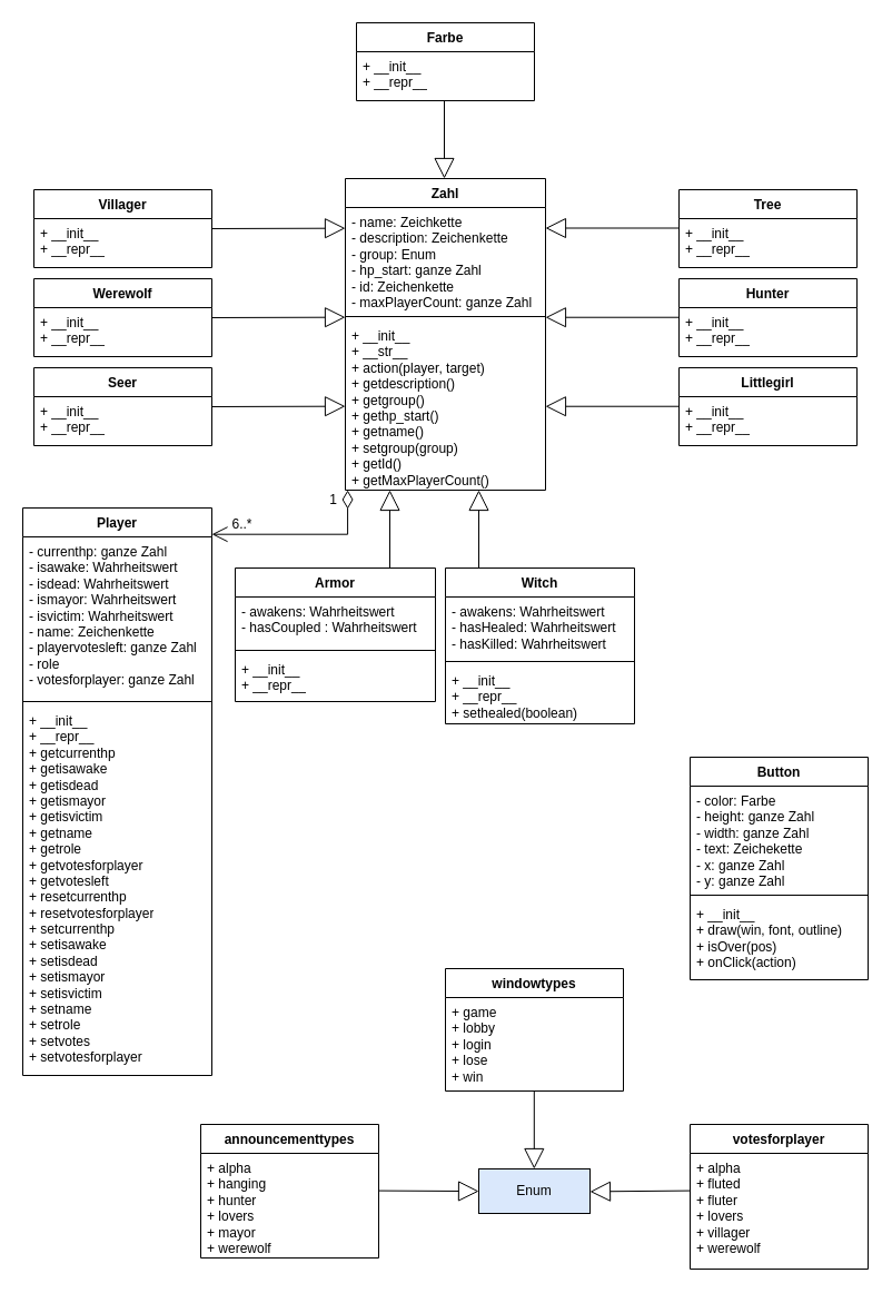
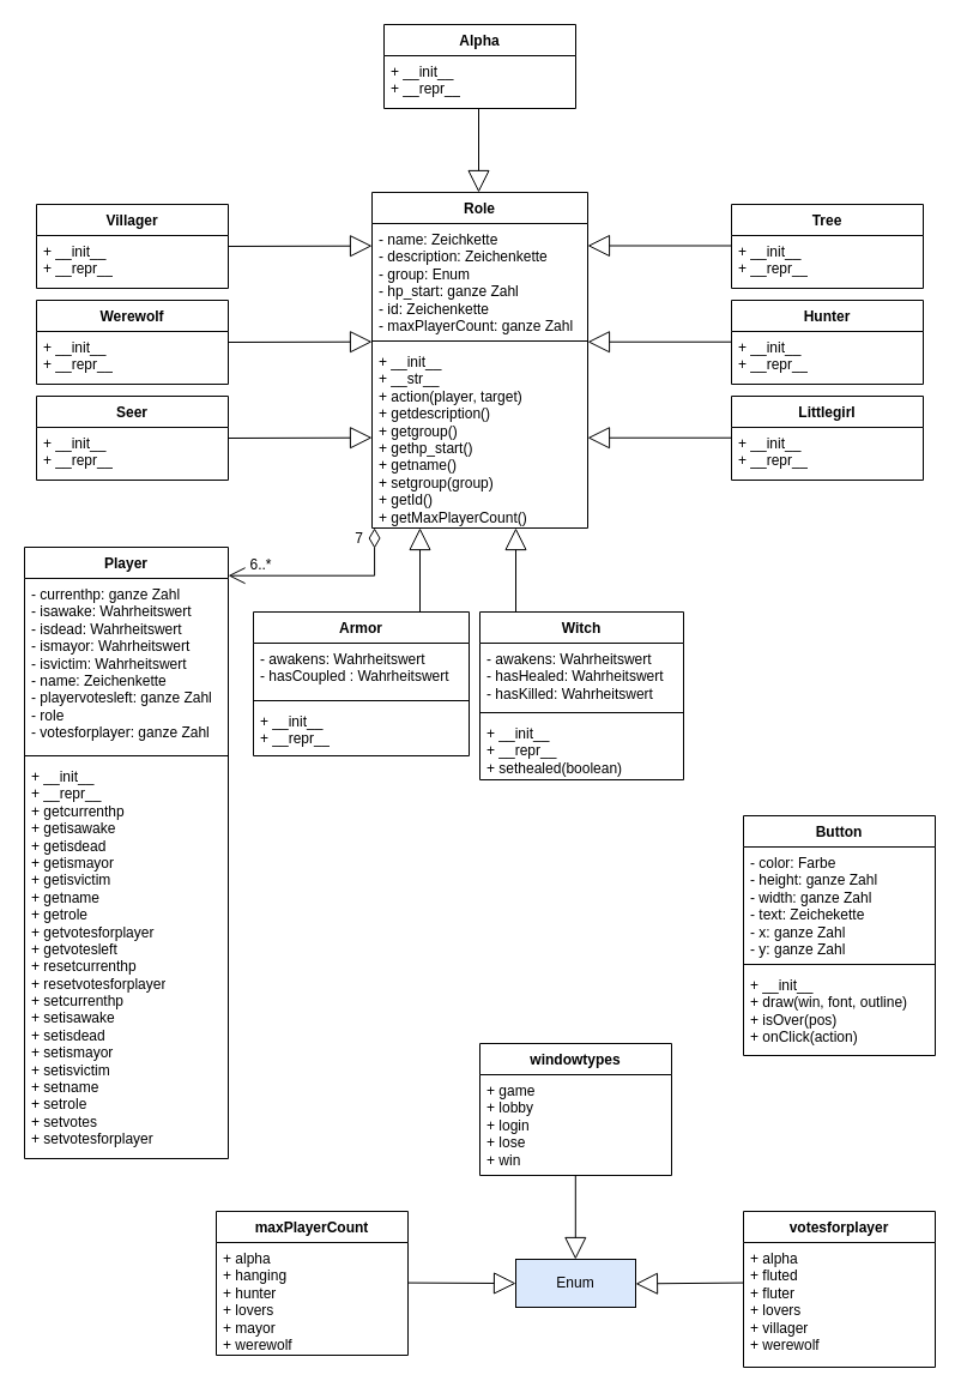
  <mxCell id="0" />
  <mxCell id="1" parent="0" />
- <mxCell id="2" value="Zahl" style="swimlane;fontStyle=1;align=center;verticalAlign=top;childLayout=stackLayout;horizontal=1;startSize=26;horizontalStack=0;resizeParent=1;resizeParentMax=0;resizeLast=0;collapsible=1;marginBottom=0;whiteSpace=wrap;html=1;" parent="1" vertex="1"><mxGeometry x="310" y="160" width="180" height="280" as="geometry" /></mxCell>
+ <mxCell id="2" value="Role" style="swimlane;fontStyle=1;align=center;verticalAlign=top;childLayout=stackLayout;horizontal=1;startSize=26;horizontalStack=0;resizeParent=1;resizeParentMax=0;resizeLast=0;collapsible=1;marginBottom=0;whiteSpace=wrap;html=1;" parent="1" vertex="1"><mxGeometry x="310" y="160" width="180" height="280" as="geometry" /></mxCell>
  <mxCell id="3" value="&lt;div&gt;- name: Zeichkette&lt;/div&gt;- description: Zeichenkette&lt;br&gt;- group: Enum&lt;br&gt;- hp_start: ganze Zahl&lt;div&gt;- id: Zeichenkette&lt;/div&gt;&lt;div&gt;- maxPlayerCount: ganze Zahl&lt;div&gt;&lt;br&gt;&lt;/div&gt;&lt;/div&gt;" style="text;strokeColor=none;fillColor=none;align=left;verticalAlign=top;spacingLeft=4;spacingRight=4;overflow=hidden;rotatable=0;points=[[0,0.5],[1,0.5]];portConstraint=eastwest;whiteSpace=wrap;html=1;" parent="2" vertex="1"><mxGeometry y="26" width="180" height="94" as="geometry" /></mxCell>
  <mxCell id="4" value="" style="line;strokeWidth=1;fillColor=none;align=left;verticalAlign=middle;spacingTop=-1;spacingLeft=3;spacingRight=3;rotatable=0;labelPosition=right;points=[];portConstraint=eastwest;strokeColor=inherit;" parent="2" vertex="1"><mxGeometry y="120" width="180" height="8" as="geometry" /></mxCell>
  <mxCell id="5" value="+ __init__&lt;br&gt;+ __str__&lt;br&gt;+ action(player, target)&lt;br&gt;+ getdescription()&lt;br&gt;+ getgroup()&lt;br&gt;+ gethp_start()&lt;br&gt;+ getname()&lt;br&gt;+ setgroup(group)&lt;div&gt;+ getId()&lt;/div&gt;&lt;div&gt;+ getMaxPlayerCount()&lt;/div&gt;" style="text;strokeColor=none;fillColor=none;align=left;verticalAlign=top;spacingLeft=4;spacingRight=4;overflow=hidden;rotatable=0;points=[[0,0.5],[1,0.5]];portConstraint=eastwest;whiteSpace=wrap;html=1;" parent="2" vertex="1"><mxGeometry y="128" width="180" height="152" as="geometry" /></mxCell>
  <mxCell id="6" value="Player" style="swimlane;fontStyle=1;align=center;verticalAlign=top;childLayout=stackLayout;horizontal=1;startSize=26;horizontalStack=0;resizeParent=1;resizeParentMax=0;resizeLast=0;collapsible=1;marginBottom=0;whiteSpace=wrap;html=1;" parent="1" vertex="1"><mxGeometry x="20" y="456" width="170" height="510" as="geometry" /></mxCell>
  <mxCell id="7" value="- currenthp: ganze Zahl&lt;br&gt;- isawake: Wahrheitswert&lt;br&gt;- isdead: Wahrheitswert&lt;br&gt;- ismayor: Wahrheitswert&lt;br&gt;- isvictim: Wahrheitswert&lt;br&gt;- name: Zeichenkette&lt;br&gt;- playervotesleft: ganze Zahl&lt;br&gt;- role&lt;br&gt;- votesforplayer: ganze Zahl" style="text;strokeColor=none;fillColor=none;align=left;verticalAlign=top;spacingLeft=4;spacingRight=4;overflow=hidden;rotatable=0;points=[[0,0.5],[1,0.5]];portConstraint=eastwest;whiteSpace=wrap;html=1;" parent="6" vertex="1"><mxGeometry y="26" width="170" height="144" as="geometry" /></mxCell>
  <mxCell id="8" value="" style="line;strokeWidth=1;fillColor=none;align=left;verticalAlign=middle;spacingTop=-1;spacingLeft=3;spacingRight=3;rotatable=0;labelPosition=right;points=[];portConstraint=eastwest;strokeColor=inherit;" parent="6" vertex="1"><mxGeometry y="170" width="170" height="8" as="geometry" /></mxCell>
  <mxCell id="9" value="+ __init__&lt;br&gt;+ __repr__&lt;br&gt;+ getcurrenthp&lt;br&gt;+ getisawake&lt;br&gt;+ getisdead&lt;br&gt;+ getismayor&lt;br&gt;+ getisvictim&lt;br&gt;+ getname&lt;br&gt;+ getrole&lt;br&gt;+ getvotesforplayer&lt;br&gt;+ getvotesleft&lt;br&gt;+ resetcurrenthp&lt;br&gt;+ resetvotesforplayer&lt;br&gt;+ setcurrenthp&lt;br&gt;+ setisawake&lt;br&gt;+ setisdead&lt;br&gt;+ setismayor&lt;br&gt;+ setisvictim&lt;br&gt;+ setname&lt;br&gt;+ setrole&lt;br&gt;+ setvotes&lt;br&gt;+ setvotesforplayer" style="text;strokeColor=none;fillColor=none;align=left;verticalAlign=top;spacingLeft=4;spacingRight=4;overflow=hidden;rotatable=0;points=[[0,0.5],[1,0.5]];portConstraint=eastwest;whiteSpace=wrap;html=1;" parent="6" vertex="1"><mxGeometry y="178" width="170" height="332" as="geometry" /></mxCell>
  <mxCell id="10" value="Button" style="swimlane;fontStyle=1;align=center;verticalAlign=top;childLayout=stackLayout;horizontal=1;startSize=26;horizontalStack=0;resizeParent=1;resizeParentMax=0;resizeLast=0;collapsible=1;marginBottom=0;whiteSpace=wrap;html=1;" parent="1" vertex="1"><mxGeometry x="620" y="680" width="160" height="200" as="geometry" /></mxCell>
  <mxCell id="11" value="- color: Farbe&lt;br&gt;- height: ganze Zahl&lt;br&gt;- width: ganze Zahl&lt;div&gt;- text: Zeichekette&lt;br&gt;- x: ganze Zahl&lt;br&gt;- y: ganze Zahl&lt;/div&gt;" style="text;strokeColor=none;fillColor=none;align=left;verticalAlign=top;spacingLeft=4;spacingRight=4;overflow=hidden;rotatable=0;points=[[0,0.5],[1,0.5]];portConstraint=eastwest;whiteSpace=wrap;html=1;" parent="10" vertex="1"><mxGeometry y="26" width="160" height="94" as="geometry" /></mxCell>
  <mxCell id="12" value="" style="line;strokeWidth=1;fillColor=none;align=left;verticalAlign=middle;spacingTop=-1;spacingLeft=3;spacingRight=3;rotatable=0;labelPosition=right;points=[];portConstraint=eastwest;strokeColor=inherit;" parent="10" vertex="1"><mxGeometry y="120" width="160" height="8" as="geometry" /></mxCell>
  <mxCell id="13" value="+ __init__&lt;br&gt;+ draw(win, font, outline)&lt;br&gt;+ isOver(pos)&lt;br&gt;+ onClick(action)" style="text;strokeColor=none;fillColor=none;align=left;verticalAlign=top;spacingLeft=4;spacingRight=4;overflow=hidden;rotatable=0;points=[[0,0.5],[1,0.5]];portConstraint=eastwest;whiteSpace=wrap;html=1;" parent="10" vertex="1"><mxGeometry y="128" width="160" height="72" as="geometry" /></mxCell>
- <mxCell id="14" value="announcementtypes" style="swimlane;fontStyle=1;align=center;verticalAlign=top;childLayout=stackLayout;horizontal=1;startSize=26;horizontalStack=0;resizeParent=1;resizeParentMax=0;resizeLast=0;collapsible=1;marginBottom=0;whiteSpace=wrap;html=1;" parent="1" vertex="1"><mxGeometry x="180" y="1010" width="160" height="120" as="geometry" /></mxCell>
+ <mxCell id="14" value="maxPlayerCount" style="swimlane;fontStyle=1;align=center;verticalAlign=top;childLayout=stackLayout;horizontal=1;startSize=26;horizontalStack=0;resizeParent=1;resizeParentMax=0;resizeLast=0;collapsible=1;marginBottom=0;whiteSpace=wrap;html=1;" parent="1" vertex="1"><mxGeometry x="180" y="1010" width="160" height="120" as="geometry" /></mxCell>
  <mxCell id="15" value="+ alpha&lt;br&gt;+ hanging&lt;br&gt;+ hunter&lt;br&gt;+ lovers&lt;br&gt;+ mayor&lt;br&gt;+ werewolf" style="text;strokeColor=none;fillColor=none;align=left;verticalAlign=top;spacingLeft=4;spacingRight=4;overflow=hidden;rotatable=0;points=[[0,0.5],[1,0.5]];portConstraint=eastwest;whiteSpace=wrap;html=1;" parent="14" vertex="1"><mxGeometry y="26" width="160" height="94" as="geometry" /></mxCell>
  <mxCell id="16" value="windowtypes" style="swimlane;fontStyle=1;align=center;verticalAlign=top;childLayout=stackLayout;horizontal=1;startSize=26;horizontalStack=0;resizeParent=1;resizeParentMax=0;resizeLast=0;collapsible=1;marginBottom=0;whiteSpace=wrap;html=1;" parent="1" vertex="1"><mxGeometry x="400" y="870" width="160" height="110" as="geometry" /></mxCell>
  <mxCell id="17" value="+ game&lt;br&gt;+ lobby&lt;br&gt;+ login&lt;br&gt;+ lose&lt;br&gt;+ win" style="text;strokeColor=none;fillColor=none;align=left;verticalAlign=top;spacingLeft=4;spacingRight=4;overflow=hidden;rotatable=0;points=[[0,0.5],[1,0.5]];portConstraint=eastwest;whiteSpace=wrap;html=1;" parent="16" vertex="1"><mxGeometry y="26" width="160" height="84" as="geometry" /></mxCell>
  <mxCell id="18" value="votesforplayer" style="swimlane;fontStyle=1;align=center;verticalAlign=top;childLayout=stackLayout;horizontal=1;startSize=26;horizontalStack=0;resizeParent=1;resizeParentMax=0;resizeLast=0;collapsible=1;marginBottom=0;whiteSpace=wrap;html=1;" parent="1" vertex="1"><mxGeometry x="620" y="1010" width="160" height="130" as="geometry" /></mxCell>
  <mxCell id="19" value="+ alpha&lt;br&gt;+ fluted&lt;br&gt;+ fluter&lt;br&gt;+ lovers&lt;br&gt;+ villager&lt;br&gt;+ werewolf" style="text;strokeColor=none;fillColor=none;align=left;verticalAlign=top;spacingLeft=4;spacingRight=4;overflow=hidden;rotatable=0;points=[[0,0.5],[1,0.5]];portConstraint=eastwest;whiteSpace=wrap;html=1;" parent="18" vertex="1"><mxGeometry y="26" width="160" height="104" as="geometry" /></mxCell>
  <mxCell id="20" value="Enum" style="html=1;whiteSpace=wrap;fillColor=#dae8fc;" parent="1" vertex="1"><mxGeometry x="430" y="1050" width="100" height="40" as="geometry" /></mxCell>
  <mxCell id="21" value="Hunter" style="swimlane;fontStyle=1;align=center;verticalAlign=top;childLayout=stackLayout;horizontal=1;startSize=26;horizontalStack=0;resizeParent=1;resizeParentMax=0;resizeLast=0;collapsible=1;marginBottom=0;whiteSpace=wrap;html=1;" parent="1" vertex="1"><mxGeometry x="610" y="250" width="160" height="70" as="geometry" /></mxCell>
  <mxCell id="22" value="+ __init__&lt;br&gt;+ __repr__" style="text;strokeColor=none;fillColor=none;align=left;verticalAlign=top;spacingLeft=4;spacingRight=4;overflow=hidden;rotatable=0;points=[[0,0.5],[1,0.5]];portConstraint=eastwest;whiteSpace=wrap;html=1;" parent="21" vertex="1"><mxGeometry y="26" width="160" height="44" as="geometry" /></mxCell>
  <mxCell id="23" value="Werewolf" style="swimlane;fontStyle=1;align=center;verticalAlign=top;childLayout=stackLayout;horizontal=1;startSize=26;horizontalStack=0;resizeParent=1;resizeParentMax=0;resizeLast=0;collapsible=1;marginBottom=0;whiteSpace=wrap;html=1;" parent="1" vertex="1"><mxGeometry x="30" y="250" width="160" height="70" as="geometry" /></mxCell>
  <mxCell id="24" value="+ __init__&lt;br&gt;+ __repr__" style="text;strokeColor=none;fillColor=none;align=left;verticalAlign=top;spacingLeft=4;spacingRight=4;overflow=hidden;rotatable=0;points=[[0,0.5],[1,0.5]];portConstraint=eastwest;whiteSpace=wrap;html=1;" parent="23" vertex="1"><mxGeometry y="26" width="160" height="44" as="geometry" /></mxCell>
- <mxCell id="25" value="Farbe" style="swimlane;fontStyle=1;align=center;verticalAlign=top;childLayout=stackLayout;horizontal=1;startSize=26;horizontalStack=0;resizeParent=1;resizeParentMax=0;resizeLast=0;collapsible=1;marginBottom=0;whiteSpace=wrap;html=1;" parent="1" vertex="1"><mxGeometry x="320" y="20" width="160" height="70" as="geometry" /></mxCell>
+ <mxCell id="25" value="Alpha" style="swimlane;fontStyle=1;align=center;verticalAlign=top;childLayout=stackLayout;horizontal=1;startSize=26;horizontalStack=0;resizeParent=1;resizeParentMax=0;resizeLast=0;collapsible=1;marginBottom=0;whiteSpace=wrap;html=1;" parent="1" vertex="1"><mxGeometry x="320" y="20" width="160" height="70" as="geometry" /></mxCell>
  <mxCell id="26" value="+ __init__&lt;br&gt;+ __repr__" style="text;strokeColor=none;fillColor=none;align=left;verticalAlign=top;spacingLeft=4;spacingRight=4;overflow=hidden;rotatable=0;points=[[0,0.5],[1,0.5]];portConstraint=eastwest;whiteSpace=wrap;html=1;" parent="25" vertex="1"><mxGeometry y="26" width="160" height="44" as="geometry" /></mxCell>
  <mxCell id="27" value="Villager" style="swimlane;fontStyle=1;align=center;verticalAlign=top;childLayout=stackLayout;horizontal=1;startSize=26;horizontalStack=0;resizeParent=1;resizeParentMax=0;resizeLast=0;collapsible=1;marginBottom=0;whiteSpace=wrap;html=1;" parent="1" vertex="1"><mxGeometry x="30" y="170" width="160" height="70" as="geometry" /></mxCell>
  <mxCell id="28" value="+ __init__&lt;br&gt;+ __repr__" style="text;strokeColor=none;fillColor=none;align=left;verticalAlign=top;spacingLeft=4;spacingRight=4;overflow=hidden;rotatable=0;points=[[0,0.5],[1,0.5]];portConstraint=eastwest;whiteSpace=wrap;html=1;" parent="27" vertex="1"><mxGeometry y="26" width="160" height="44" as="geometry" /></mxCell>
  <mxCell id="29" value="Tree" style="swimlane;fontStyle=1;align=center;verticalAlign=top;childLayout=stackLayout;horizontal=1;startSize=26;horizontalStack=0;resizeParent=1;resizeParentMax=0;resizeLast=0;collapsible=1;marginBottom=0;whiteSpace=wrap;html=1;" parent="1" vertex="1"><mxGeometry x="610" y="170" width="160" height="70" as="geometry" /></mxCell>
  <mxCell id="30" value="+ __init__&lt;br&gt;+ __repr__" style="text;strokeColor=none;fillColor=none;align=left;verticalAlign=top;spacingLeft=4;spacingRight=4;overflow=hidden;rotatable=0;points=[[0,0.5],[1,0.5]];portConstraint=eastwest;whiteSpace=wrap;html=1;" parent="29" vertex="1"><mxGeometry y="26" width="160" height="44" as="geometry" /></mxCell>
  <mxCell id="31" value="Seer" style="swimlane;fontStyle=1;align=center;verticalAlign=top;childLayout=stackLayout;horizontal=1;startSize=26;horizontalStack=0;resizeParent=1;resizeParentMax=0;resizeLast=0;collapsible=1;marginBottom=0;whiteSpace=wrap;html=1;" parent="1" vertex="1"><mxGeometry x="30" y="330" width="160" height="70" as="geometry" /></mxCell>
  <mxCell id="32" value="+ __init__&lt;br&gt;+ __repr__" style="text;strokeColor=none;fillColor=none;align=left;verticalAlign=top;spacingLeft=4;spacingRight=4;overflow=hidden;rotatable=0;points=[[0,0.5],[1,0.5]];portConstraint=eastwest;whiteSpace=wrap;html=1;" parent="31" vertex="1"><mxGeometry y="26" width="160" height="44" as="geometry" /></mxCell>
  <mxCell id="33" value="Littlegirl" style="swimlane;fontStyle=1;align=center;verticalAlign=top;childLayout=stackLayout;horizontal=1;startSize=26;horizontalStack=0;resizeParent=1;resizeParentMax=0;resizeLast=0;collapsible=1;marginBottom=0;whiteSpace=wrap;html=1;" parent="1" vertex="1"><mxGeometry x="610" y="330" width="160" height="70" as="geometry" /></mxCell>
  <mxCell id="34" value="+ __init__&lt;br&gt;+ __repr__" style="text;strokeColor=none;fillColor=none;align=left;verticalAlign=top;spacingLeft=4;spacingRight=4;overflow=hidden;rotatable=0;points=[[0,0.5],[1,0.5]];portConstraint=eastwest;whiteSpace=wrap;html=1;" parent="33" vertex="1"><mxGeometry y="26" width="160" height="44" as="geometry" /></mxCell>
  <mxCell id="35" value="Witch" style="swimlane;fontStyle=1;align=center;verticalAlign=top;childLayout=stackLayout;horizontal=1;startSize=26;horizontalStack=0;resizeParent=1;resizeParentMax=0;resizeLast=0;collapsible=1;marginBottom=0;whiteSpace=wrap;html=1;" parent="1" vertex="1"><mxGeometry x="400" y="510" width="170" height="140" as="geometry" /></mxCell>
  <mxCell id="36" value="- awakens: Wahrheitswert&lt;br&gt;- hasHealed: Wahrheitswert&lt;br&gt;- hasKilled: Wahrheitswert" style="text;strokeColor=none;fillColor=none;align=left;verticalAlign=top;spacingLeft=4;spacingRight=4;overflow=hidden;rotatable=0;points=[[0,0.5],[1,0.5]];portConstraint=eastwest;whiteSpace=wrap;html=1;" parent="35" vertex="1"><mxGeometry y="26" width="170" height="54" as="geometry" /></mxCell>
  <mxCell id="37" value="" style="line;strokeWidth=1;fillColor=none;align=left;verticalAlign=middle;spacingTop=-1;spacingLeft=3;spacingRight=3;rotatable=0;labelPosition=right;points=[];portConstraint=eastwest;strokeColor=inherit;" parent="35" vertex="1"><mxGeometry y="80" width="170" height="8" as="geometry" /></mxCell>
  <mxCell id="38" value="+ __init__&lt;br&gt;+ __repr__&lt;br&gt;+ sethealed(boolean&lt;span style=&quot;background-color: initial;&quot;&gt;)&lt;/span&gt;" style="text;strokeColor=none;fillColor=none;align=left;verticalAlign=top;spacingLeft=4;spacingRight=4;overflow=hidden;rotatable=0;points=[[0,0.5],[1,0.5]];portConstraint=eastwest;whiteSpace=wrap;html=1;" parent="35" vertex="1"><mxGeometry y="88" width="170" height="52" as="geometry" /></mxCell>
  <mxCell id="39" value="Armor" style="swimlane;fontStyle=1;align=center;verticalAlign=top;childLayout=stackLayout;horizontal=1;startSize=26;horizontalStack=0;resizeParent=1;resizeParentMax=0;resizeLast=0;collapsible=1;marginBottom=0;whiteSpace=wrap;html=1;" parent="1" vertex="1"><mxGeometry x="211" y="510" width="180" height="120" as="geometry" /></mxCell>
  <mxCell id="40" value="- awakens: Wahrheitswert&lt;br&gt;- hasCoupled : Wahrheitswert" style="text;strokeColor=none;fillColor=none;align=left;verticalAlign=top;spacingLeft=4;spacingRight=4;overflow=hidden;rotatable=0;points=[[0,0.5],[1,0.5]];portConstraint=eastwest;whiteSpace=wrap;html=1;" parent="39" vertex="1"><mxGeometry y="26" width="180" height="44" as="geometry" /></mxCell>
  <mxCell id="41" value="" style="line;strokeWidth=1;fillColor=none;align=left;verticalAlign=middle;spacingTop=-1;spacingLeft=3;spacingRight=3;rotatable=0;labelPosition=right;points=[];portConstraint=eastwest;strokeColor=inherit;" parent="39" vertex="1"><mxGeometry y="70" width="180" height="8" as="geometry" /></mxCell>
  <mxCell id="42" value="+ __init__&lt;br&gt;+ __repr__" style="text;strokeColor=none;fillColor=none;align=left;verticalAlign=top;spacingLeft=4;spacingRight=4;overflow=hidden;rotatable=0;points=[[0,0.5],[1,0.5]];portConstraint=eastwest;whiteSpace=wrap;html=1;" parent="39" vertex="1"><mxGeometry y="78" width="180" height="42" as="geometry" /></mxCell>
  <mxCell id="43" value="" style="endArrow=block;endSize=16;endFill=0;html=1;rounded=0;" parent="1" edge="1"><mxGeometry x="0.5" width="160" relative="1" as="geometry"><mxPoint x="190" y="205" as="sourcePoint" /><mxPoint x="310" y="204.66" as="targetPoint" /><mxPoint as="offset" /></mxGeometry></mxCell>
  <mxCell id="44" value="" style="endArrow=block;endSize=16;endFill=0;html=1;rounded=0;" parent="1" edge="1"><mxGeometry x="0.5" width="160" relative="1" as="geometry"><mxPoint x="190" y="285" as="sourcePoint" /><mxPoint x="310" y="284.66" as="targetPoint" /><mxPoint as="offset" /></mxGeometry></mxCell>
  <mxCell id="45" value="" style="endArrow=block;endSize=16;endFill=0;html=1;rounded=0;" parent="1" edge="1"><mxGeometry x="0.5" width="160" relative="1" as="geometry"><mxPoint x="190" y="365" as="sourcePoint" /><mxPoint x="310" y="364.66" as="targetPoint" /><mxPoint as="offset" /></mxGeometry></mxCell>
  <mxCell id="46" value="" style="endArrow=block;endSize=16;endFill=0;html=1;rounded=0;" parent="1" edge="1"><mxGeometry x="0.5" width="160" relative="1" as="geometry"><mxPoint x="610" y="204.5" as="sourcePoint" /><mxPoint x="490" y="204.497" as="targetPoint" /><mxPoint as="offset" /></mxGeometry></mxCell>
  <mxCell id="47" value="" style="endArrow=block;endSize=16;endFill=0;html=1;rounded=0;" parent="1" edge="1"><mxGeometry x="0.5" width="160" relative="1" as="geometry"><mxPoint x="610" y="284.72" as="sourcePoint" /><mxPoint x="490" y="284.717" as="targetPoint" /><mxPoint as="offset" /></mxGeometry></mxCell>
  <mxCell id="48" value="" style="endArrow=block;endSize=16;endFill=0;html=1;rounded=0;" parent="1" edge="1"><mxGeometry x="0.5" width="160" relative="1" as="geometry"><mxPoint x="610" y="364.72" as="sourcePoint" /><mxPoint x="490" y="364.717" as="targetPoint" /><mxPoint as="offset" /></mxGeometry></mxCell>
  <mxCell id="49" value="" style="endArrow=block;endSize=16;endFill=0;html=1;rounded=0;" parent="1" edge="1"><mxGeometry x="0.5" width="160" relative="1" as="geometry"><mxPoint x="399" y="90" as="sourcePoint" /><mxPoint x="399" y="160" as="targetPoint" /><mxPoint as="offset" /></mxGeometry></mxCell>
  <mxCell id="50" value="" style="endArrow=block;endSize=16;endFill=0;html=1;rounded=0;" parent="1" edge="1"><mxGeometry x="0.5" width="160" relative="1" as="geometry"><mxPoint x="350" y="510" as="sourcePoint" /><mxPoint x="350" y="440" as="targetPoint" /><mxPoint as="offset" /></mxGeometry></mxCell>
  <mxCell id="51" value="" style="endArrow=block;endSize=16;endFill=0;html=1;rounded=0;" parent="1" edge="1"><mxGeometry x="0.5" width="160" relative="1" as="geometry"><mxPoint x="430" y="510" as="sourcePoint" /><mxPoint x="430" y="440" as="targetPoint" /><mxPoint as="offset" /><Array as="points"><mxPoint x="430" y="510" /></Array></mxGeometry></mxCell>
  <mxCell id="52" value="" style="endArrow=block;endSize=16;endFill=0;html=1;rounded=0;" parent="1" edge="1"><mxGeometry x="0.5" width="160" relative="1" as="geometry"><mxPoint x="340" y="1069.58" as="sourcePoint" /><mxPoint x="430" y="1070.08" as="targetPoint" /><mxPoint as="offset" /></mxGeometry></mxCell>
  <mxCell id="53" value="" style="endArrow=block;endSize=16;endFill=0;html=1;rounded=0;" parent="1" edge="1"><mxGeometry x="0.5" width="160" relative="1" as="geometry"><mxPoint x="620" y="1069.58" as="sourcePoint" /><mxPoint x="530" y="1070.41" as="targetPoint" /><mxPoint as="offset" /></mxGeometry></mxCell>
  <mxCell id="54" value="" style="endArrow=block;endSize=16;endFill=0;html=1;rounded=0;" parent="1" edge="1"><mxGeometry x="0.5" width="160" relative="1" as="geometry"><mxPoint x="479.8" y="980" as="sourcePoint" /><mxPoint x="479.8" y="1050" as="targetPoint" /><mxPoint as="offset" /></mxGeometry></mxCell>
  <mxCell id="55" value="" style="endArrow=open;html=1;endSize=12;startArrow=diamondThin;startSize=14;startFill=0;edgeStyle=orthogonalEdgeStyle;align=left;verticalAlign=bottom;rounded=0;entryX=0.987;entryY=0.019;entryDx=0;entryDy=0;entryPerimeter=0;" edge="1" parent="1"><mxGeometry x="-1" y="3" relative="1" as="geometry"><mxPoint x="312.08" y="440" as="sourcePoint" /><mxPoint x="190" y="479.69" as="targetPoint" /><Array as="points"><mxPoint x="312.08" y="480" /></Array><mxPoint as="offset" /></mxGeometry></mxCell>
  <mxCell id="56" value="6..*" style="text;html=1;align=center;verticalAlign=middle;resizable=0;points=[];autosize=1;strokeColor=none;fillColor=none;" vertex="1" parent="1"><mxGeometry x="197" y="456" width="40" height="30" as="geometry" /></mxCell>
- <mxCell id="57" value="1" style="text;html=1;align=center;verticalAlign=middle;resizable=0;points=[];autosize=1;strokeColor=none;fillColor=none;" vertex="1" parent="1"><mxGeometry x="284" y="434" width="30" height="30" as="geometry" /></mxCell>
+ <mxCell id="57" value="7" style="text;html=1;align=center;verticalAlign=middle;resizable=0;points=[];autosize=1;strokeColor=none;fillColor=none;" vertex="1" parent="1"><mxGeometry x="284" y="434" width="30" height="30" as="geometry" /></mxCell>
